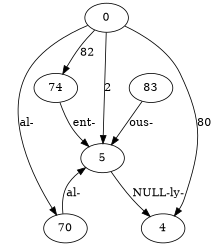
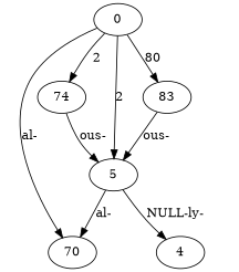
  digraph {
    0 [height=0.5 width=0.75]
    5 [height=0.5 width=0.75]
    70 [height=0.5 width=0.75]
    n4 [height=0.5 label=83 width=0.75]
    74 [height=0.5 width=0.75]
    4 [height=0.5 width=0.75]
    0 -> 5 [label=2]
    0 -> 70 [label="al-"]
-   0 -> 4 [label=80]
-   0 -> 74 [label=82]
+   0 -> n4 [label=80]
+   0 -> 74 [label=2]
    5 -> 4 [label="NULL-ly-"]
-   70 -> 5 [label="al-"]
+   5 -> 70 [label="al-"]
    n4 -> 5 [label="ous-"]
-   74 -> 5 [label="ent-"]
+   74 -> 5 [label="ous-"]
  }
